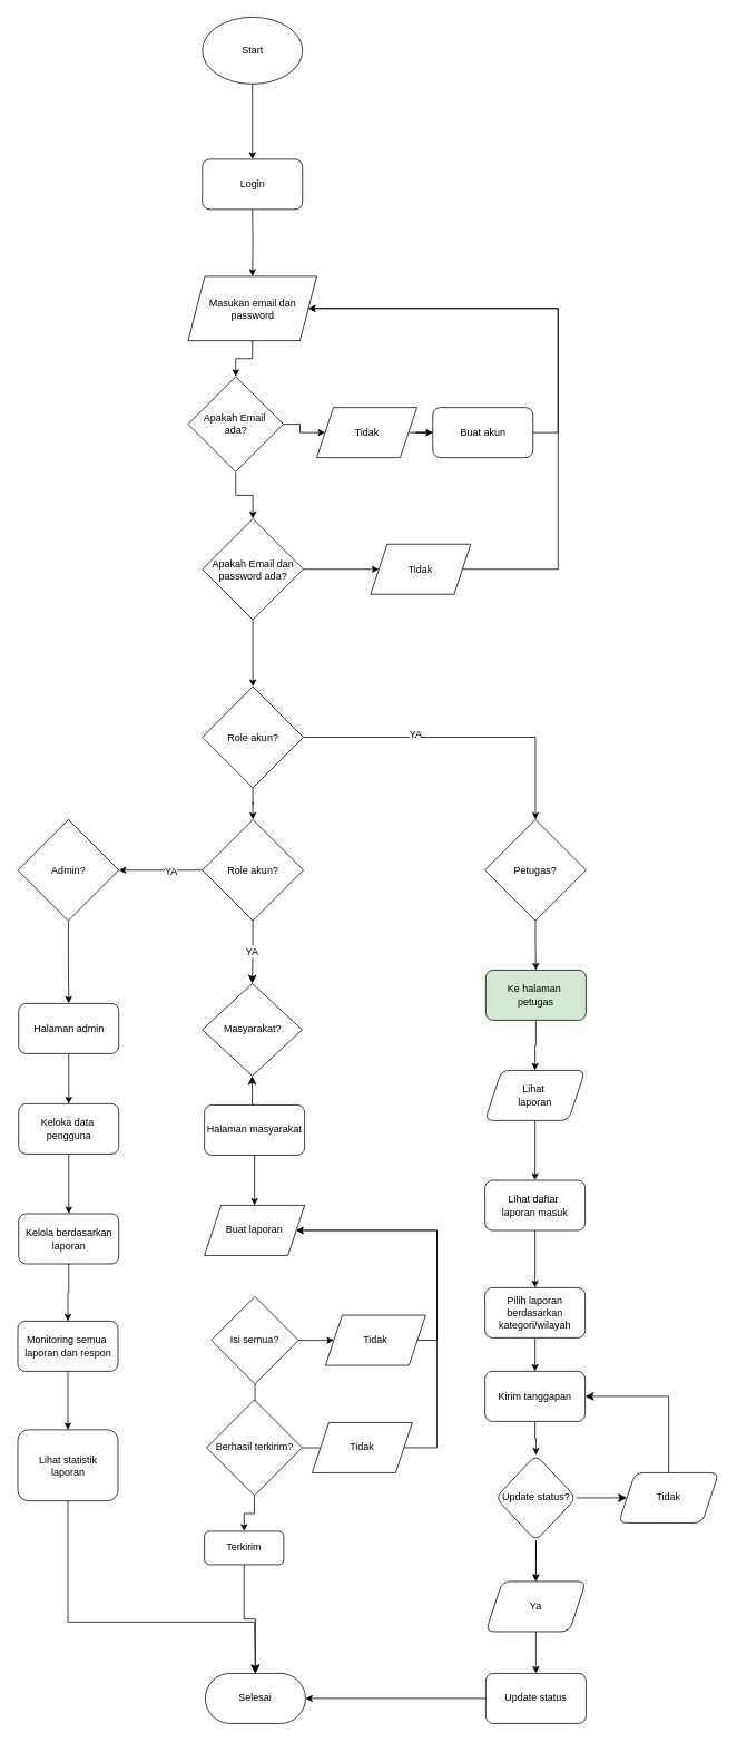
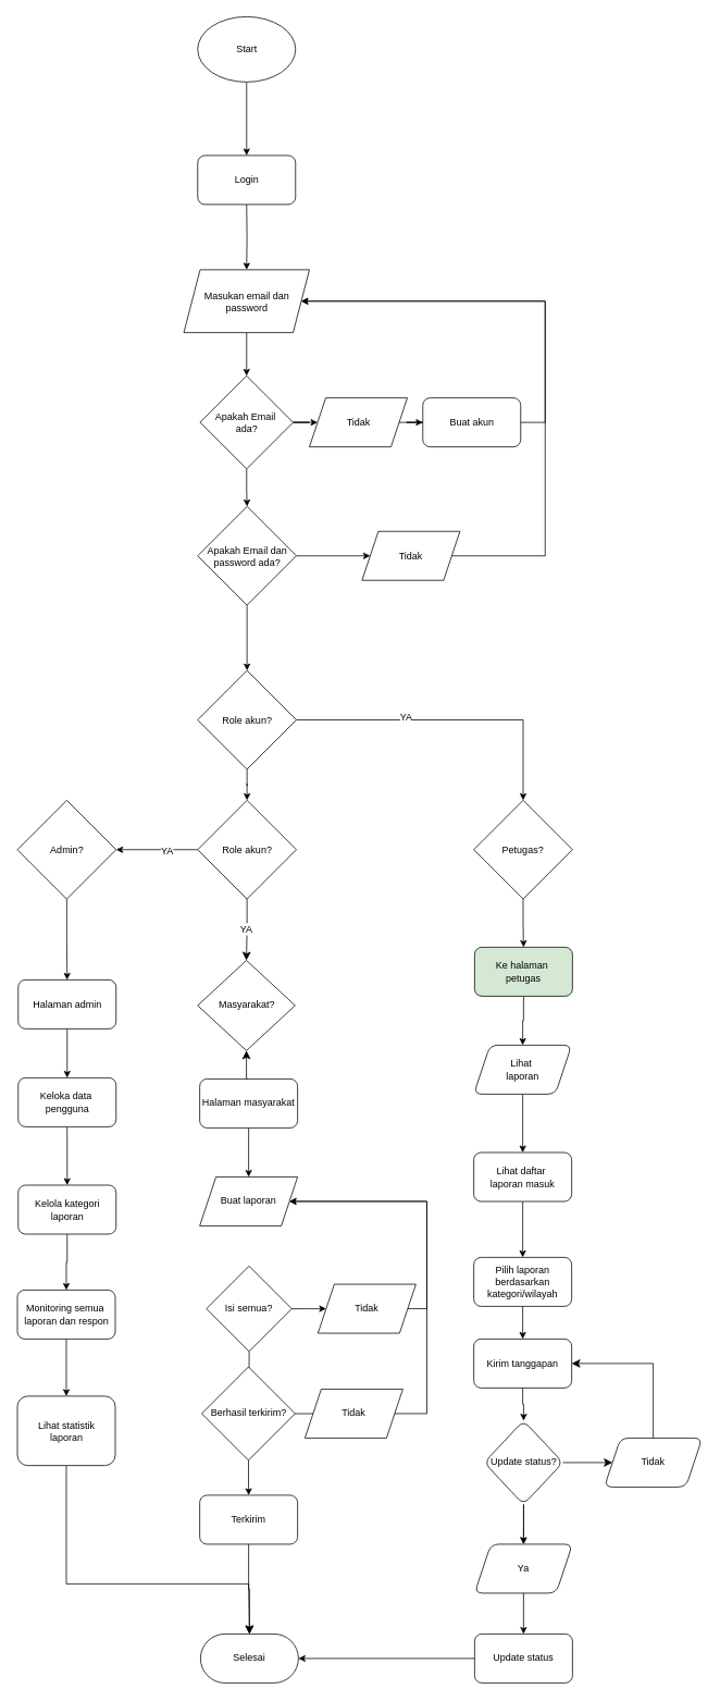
  <mxCell id="0" />
  <mxCell id="1" parent="0" />
  <mxCell id="2" value="" style="edgeStyle=orthogonalEdgeStyle;rounded=0;orthogonalLoop=1;jettySize=auto;html=1;" edge="1" parent="1" source="3"><mxGeometry relative="1" as="geometry"><mxPoint x="301.5" y="190" as="targetPoint" /></mxGeometry></mxCell>
  <mxCell id="3" value="Start" style="ellipse;whiteSpace=wrap;html=1;" vertex="1" parent="1"><mxGeometry x="241.5" y="20" width="120" height="80" as="geometry" /></mxCell>
  <mxCell id="4" value="" style="edgeStyle=orthogonalEdgeStyle;rounded=0;orthogonalLoop=1;jettySize=auto;html=1;" edge="1" parent="1" target="6"><mxGeometry relative="1" as="geometry"><mxPoint x="301.5" y="250" as="sourcePoint" /></mxGeometry></mxCell>
  <mxCell id="5" value="" style="edgeStyle=orthogonalEdgeStyle;rounded=0;orthogonalLoop=1;jettySize=auto;html=1;" edge="1" parent="1" source="6" target="9"><mxGeometry relative="1" as="geometry" /></mxCell>
  <mxCell id="6" value="Masukan email dan password" style="shape=parallelogram;perimeter=parallelogramPerimeter;whiteSpace=wrap;html=1;fixedSize=1;" vertex="1" parent="1"><mxGeometry x="224.5" y="330" width="154" height="77" as="geometry" /></mxCell>
  <mxCell id="7" value="" style="edgeStyle=orthogonalEdgeStyle;rounded=0;orthogonalLoop=1;jettySize=auto;html=1;" edge="1" parent="1" source="9" target="12"><mxGeometry relative="1" as="geometry" /></mxCell>
  <mxCell id="8" value="" style="edgeStyle=orthogonalEdgeStyle;rounded=0;orthogonalLoop=1;jettySize=auto;html=1;" edge="1" parent="1" source="9" target="14"><mxGeometry relative="1" as="geometry" /></mxCell>
- <mxCell id="9" value="Apakah Email&amp;nbsp;&lt;br&gt;ada?" style="rhombus;whiteSpace=wrap;html=1;" vertex="1" parent="1"><mxGeometry x="224.5" y="450" width="114" height="114" as="geometry" /></mxCell>
+ <mxCell id="9" value="Apakah Email&amp;nbsp;&lt;br&gt;ada?" style="rhombus;whiteSpace=wrap;html=1;" vertex="1" parent="1"><mxGeometry x="244.5" y="460" width="114" height="114" as="geometry" /></mxCell>
  <mxCell id="10" value="" style="edgeStyle=orthogonalEdgeStyle;rounded=0;orthogonalLoop=1;jettySize=auto;html=1;" edge="1" parent="1" source="12" target="16"><mxGeometry relative="1" as="geometry" /></mxCell>
  <mxCell id="11" value="" style="edgeStyle=orthogonalEdgeStyle;rounded=0;orthogonalLoop=1;jettySize=auto;html=1;" edge="1" parent="1" source="12" target="20"><mxGeometry relative="1" as="geometry" /></mxCell>
  <mxCell id="12" value="Apakah Email dan&lt;div&gt;password ada?&lt;/div&gt;" style="rhombus;whiteSpace=wrap;html=1;" vertex="1" parent="1"><mxGeometry x="241.5" y="620" width="121" height="121" as="geometry" /></mxCell>
  <mxCell id="13" style="edgeStyle=orthogonalEdgeStyle;rounded=0;orthogonalLoop=1;jettySize=auto;html=1;exitX=1;exitY=0.5;exitDx=0;exitDy=0;" edge="1" parent="1" source="14" target="40"><mxGeometry relative="1" as="geometry" /></mxCell>
  <mxCell id="14" value="Tidak" style="shape=parallelogram;perimeter=parallelogramPerimeter;whiteSpace=wrap;html=1;fixedSize=1;" vertex="1" parent="1"><mxGeometry x="378.5" y="487" width="120" height="60" as="geometry" /></mxCell>
  <mxCell id="15" style="edgeStyle=orthogonalEdgeStyle;rounded=0;orthogonalLoop=1;jettySize=auto;html=1;entryX=1;entryY=0.5;entryDx=0;entryDy=0;" edge="1" parent="1" source="16" target="6"><mxGeometry relative="1" as="geometry"><Array as="points"><mxPoint x="667.5" y="681" /><mxPoint x="667.5" y="369" /></Array></mxGeometry></mxCell>
  <mxCell id="16" value="Tidak" style="shape=parallelogram;perimeter=parallelogramPerimeter;whiteSpace=wrap;html=1;fixedSize=1;" vertex="1" parent="1"><mxGeometry x="443" y="650.5" width="120" height="60" as="geometry" /></mxCell>
  <mxCell id="17" value="" style="edgeStyle=orthogonalEdgeStyle;rounded=0;orthogonalLoop=1;jettySize=auto;html=1;" edge="1" parent="1" source="20" target="23"><mxGeometry relative="1" as="geometry" /></mxCell>
  <mxCell id="18" value="YA" style="edgeLabel;html=1;align=center;verticalAlign=middle;resizable=0;points=[];fontSize=12;" vertex="1" connectable="0" parent="17"><mxGeometry x="-0.286" y="4" relative="1" as="geometry"><mxPoint as="offset" /></mxGeometry></mxCell>
  <mxCell id="19" value="" style="edgeStyle=orthogonalEdgeStyle;rounded=0;orthogonalLoop=1;jettySize=auto;html=1;" edge="1" parent="1" source="20" target="27"><mxGeometry relative="1" as="geometry" /></mxCell>
  <mxCell id="20" value="Role akun?" style="rhombus;whiteSpace=wrap;html=1;" vertex="1" parent="1"><mxGeometry x="241.5" y="821" width="121" height="121" as="geometry" /></mxCell>
  <mxCell id="21" style="edgeStyle=orthogonalEdgeStyle;rounded=0;orthogonalLoop=1;jettySize=auto;html=1;entryX=1;entryY=0.5;entryDx=0;entryDy=0;" edge="1" parent="1" target="6"><mxGeometry relative="1" as="geometry"><mxPoint x="637.5" y="517" as="sourcePoint" /><Array as="points"><mxPoint x="667.5" y="517" /><mxPoint x="667.5" y="369" /></Array></mxGeometry></mxCell>
  <mxCell id="22" value="" style="edgeStyle=orthogonalEdgeStyle;rounded=0;orthogonalLoop=1;jettySize=auto;html=1;" edge="1" parent="1" source="23" target="59"><mxGeometry relative="1" as="geometry" /></mxCell>
  <mxCell id="23" value="Petugas?" style="rhombus;whiteSpace=wrap;html=1;" vertex="1" parent="1"><mxGeometry x="580" y="980" width="121" height="121" as="geometry" /></mxCell>
  <mxCell id="24" value="" style="edgeStyle=orthogonalEdgeStyle;rounded=0;orthogonalLoop=1;jettySize=auto;html=1;" edge="1" parent="1" source="27" target="29"><mxGeometry relative="1" as="geometry" /></mxCell>
  <mxCell id="25" value="YA" style="edgeLabel;html=1;align=center;verticalAlign=middle;resizable=0;points=[];fontSize=12;" vertex="1" connectable="0" parent="24"><mxGeometry x="-0.248" y="2" relative="1" as="geometry"><mxPoint as="offset" /></mxGeometry></mxCell>
  <mxCell id="26" value="YA" style="edgeStyle=orthogonalEdgeStyle;rounded=0;orthogonalLoop=1;jettySize=auto;html=1;exitX=0.5;exitY=1;exitDx=0;exitDy=0;entryX=0.5;entryY=0;entryDx=0;entryDy=0;fontSize=12;startSize=8;endSize=8;" edge="1" parent="1" source="27" target="79"><mxGeometry relative="1" as="geometry" /></mxCell>
  <mxCell id="27" value="Role akun?" style="rhombus;whiteSpace=wrap;html=1;" vertex="1" parent="1"><mxGeometry x="241.5" y="980" width="121" height="121" as="geometry" /></mxCell>
  <mxCell id="28" value="" style="edgeStyle=orthogonalEdgeStyle;rounded=0;orthogonalLoop=1;jettySize=auto;html=1;" edge="1" parent="1" source="29" target="49"><mxGeometry relative="1" as="geometry" /></mxCell>
  <mxCell id="29" value="Admin?" style="rhombus;whiteSpace=wrap;html=1;" vertex="1" parent="1"><mxGeometry x="20.5" y="980" width="121" height="121" as="geometry" /></mxCell>
  <mxCell id="30" value="Buat laporan" style="shape=parallelogram;perimeter=parallelogramPerimeter;whiteSpace=wrap;html=1;fixedSize=1;" vertex="1" parent="1"><mxGeometry x="244" y="1441.41" width="120" height="60" as="geometry" /></mxCell>
  <mxCell id="31" value="" style="edgeStyle=orthogonalEdgeStyle;rounded=0;orthogonalLoop=1;jettySize=auto;html=1;" edge="1" parent="1" source="33" target="36"><mxGeometry relative="1" as="geometry" /></mxCell>
  <mxCell id="32" value="" style="edgeStyle=orthogonalEdgeStyle;rounded=0;orthogonalLoop=1;jettySize=auto;html=1;" edge="1" parent="1" source="33" target="45"><mxGeometry relative="1" as="geometry" /></mxCell>
  <mxCell id="33" value="Isi semua?" style="rhombus;whiteSpace=wrap;html=1;" vertex="1" parent="1"><mxGeometry x="252.25" y="1550.66" width="104.5" height="104.5" as="geometry" /></mxCell>
  <mxCell id="34" value="" style="edgeStyle=orthogonalEdgeStyle;rounded=0;orthogonalLoop=1;jettySize=auto;html=1;" edge="1" parent="1" source="36" target="38"><mxGeometry relative="1" as="geometry" /></mxCell>
  <mxCell id="35" value="" style="edgeStyle=orthogonalEdgeStyle;rounded=0;orthogonalLoop=1;jettySize=auto;html=1;" edge="1" parent="1" source="36" target="47"><mxGeometry relative="1" as="geometry" /></mxCell>
  <mxCell id="36" value="Berhasil terkirim?" style="rhombus;whiteSpace=wrap;html=1;" vertex="1" parent="1"><mxGeometry x="246.5" y="1674.16" width="114.5" height="114.5" as="geometry" /></mxCell>
  <mxCell id="37" style="edgeStyle=orthogonalEdgeStyle;rounded=0;orthogonalLoop=1;jettySize=auto;html=1;entryX=0.5;entryY=0;entryDx=0;entryDy=0;fontSize=12;startSize=8;endSize=8;" edge="1" parent="1" source="38" target="72"><mxGeometry relative="1" as="geometry" /></mxCell>
- <mxCell id="38" value="Terkirim" style="rounded=1;whiteSpace=wrap;html=1;" vertex="1" parent="1"><mxGeometry x="244" y="1831.41" width="95" height="40" as="geometry" /></mxCell>
+ <mxCell id="38" value="Terkirim" style="rounded=1;whiteSpace=wrap;html=1;" vertex="1" parent="1"><mxGeometry x="244" y="1831.41" width="120" height="60" as="geometry" /></mxCell>
  <mxCell id="39" value="Login" style="rounded=1;whiteSpace=wrap;html=1;" vertex="1" parent="1"><mxGeometry x="241.5" y="190" width="120" height="60" as="geometry" /></mxCell>
  <mxCell id="40" value="Buat akun" style="rounded=1;whiteSpace=wrap;html=1;" vertex="1" parent="1"><mxGeometry x="517.5" y="487" width="120" height="60" as="geometry" /></mxCell>
  <mxCell id="41" style="edgeStyle=orthogonalEdgeStyle;rounded=0;orthogonalLoop=1;jettySize=auto;html=1;entryX=0.5;entryY=0;entryDx=0;entryDy=0;" edge="1" parent="1" source="43" target="30"><mxGeometry relative="1" as="geometry" /></mxCell>
  <mxCell id="42" style="edgeStyle=orthogonalEdgeStyle;rounded=0;orthogonalLoop=1;jettySize=auto;html=1;exitX=0.5;exitY=0;exitDx=0;exitDy=0;entryX=0.5;entryY=1;entryDx=0;entryDy=0;fontSize=12;startSize=8;endSize=8;" edge="1" parent="1" source="43" target="79"><mxGeometry relative="1" as="geometry" /></mxCell>
  <mxCell id="43" value="Halaman masyarakat" style="rounded=1;whiteSpace=wrap;html=1;" vertex="1" parent="1"><mxGeometry x="244" y="1321.41" width="120" height="60" as="geometry" /></mxCell>
  <mxCell id="44" style="edgeStyle=orthogonalEdgeStyle;rounded=0;orthogonalLoop=1;jettySize=auto;html=1;entryX=1;entryY=0.5;entryDx=0;entryDy=0;" edge="1" parent="1" source="45" target="30"><mxGeometry relative="1" as="geometry"><Array as="points"><mxPoint x="522.5" y="1602.41" /><mxPoint x="522.5" y="1471.41" /></Array></mxGeometry></mxCell>
  <mxCell id="45" value="Tidak" style="shape=parallelogram;perimeter=parallelogramPerimeter;whiteSpace=wrap;html=1;fixedSize=1;" vertex="1" parent="1"><mxGeometry x="389" y="1572.91" width="120" height="60" as="geometry" /></mxCell>
  <mxCell id="46" style="edgeStyle=orthogonalEdgeStyle;rounded=0;orthogonalLoop=1;jettySize=auto;html=1;entryX=1;entryY=0.5;entryDx=0;entryDy=0;" edge="1" parent="1" source="47" target="30"><mxGeometry relative="1" as="geometry"><Array as="points"><mxPoint x="522.5" y="1731.41" /><mxPoint x="522.5" y="1471.41" /></Array></mxGeometry></mxCell>
  <mxCell id="47" value="Tidak" style="shape=parallelogram;perimeter=parallelogramPerimeter;whiteSpace=wrap;html=1;fixedSize=1;" vertex="1" parent="1"><mxGeometry x="373" y="1701.41" width="120" height="60" as="geometry" /></mxCell>
  <mxCell id="48" value="" style="edgeStyle=orthogonalEdgeStyle;rounded=0;orthogonalLoop=1;jettySize=auto;html=1;" edge="1" parent="1" source="49" target="51"><mxGeometry relative="1" as="geometry" /></mxCell>
  <mxCell id="49" value="Halaman admin" style="rounded=1;whiteSpace=wrap;html=1;" vertex="1" parent="1"><mxGeometry x="21.5" y="1200" width="120" height="60" as="geometry" /></mxCell>
  <mxCell id="50" value="" style="edgeStyle=orthogonalEdgeStyle;rounded=0;orthogonalLoop=1;jettySize=auto;html=1;" edge="1" parent="1" source="51" target="53"><mxGeometry relative="1" as="geometry" /></mxCell>
  <mxCell id="51" value="Keloka data&amp;nbsp;&lt;div&gt;pengguna&lt;/div&gt;" style="rounded=1;whiteSpace=wrap;html=1;" vertex="1" parent="1"><mxGeometry x="21.5" y="1320" width="120" height="60" as="geometry" /></mxCell>
  <mxCell id="52" value="" style="edgeStyle=orthogonalEdgeStyle;rounded=0;orthogonalLoop=1;jettySize=auto;html=1;" edge="1" parent="1" source="53" target="55"><mxGeometry relative="1" as="geometry" /></mxCell>
- <mxCell id="53" value="Kelola berdasarkan&lt;div&gt;laporan&lt;/div&gt;" style="rounded=1;whiteSpace=wrap;html=1;" vertex="1" parent="1"><mxGeometry x="21.5" y="1451.5" width="120" height="60" as="geometry" /></mxCell>
+ <mxCell id="53" value="Kelola kategori&lt;div&gt;laporan&lt;/div&gt;" style="rounded=1;whiteSpace=wrap;html=1;" vertex="1" parent="1"><mxGeometry x="21.5" y="1451.5" width="120" height="60" as="geometry" /></mxCell>
  <mxCell id="54" value="" style="edgeStyle=orthogonalEdgeStyle;rounded=0;orthogonalLoop=1;jettySize=auto;html=1;" edge="1" parent="1" source="55" target="57"><mxGeometry relative="1" as="geometry" /></mxCell>
  <mxCell id="55" value="Monitoring semua&amp;nbsp;&lt;div&gt;laporan dan respon&lt;/div&gt;" style="rounded=1;whiteSpace=wrap;html=1;" vertex="1" parent="1"><mxGeometry x="20.5" y="1580" width="120" height="60" as="geometry" /></mxCell>
  <mxCell id="56" style="edgeStyle=orthogonalEdgeStyle;rounded=0;orthogonalLoop=1;jettySize=auto;html=1;exitX=0.5;exitY=1;exitDx=0;exitDy=0;entryX=0.5;entryY=0;entryDx=0;entryDy=0;fontSize=12;startSize=8;endSize=8;" edge="1" parent="1" source="57" target="72"><mxGeometry relative="1" as="geometry"><Array as="points"><mxPoint x="81" y="1940" /><mxPoint x="304" y="1940" /></Array></mxGeometry></mxCell>
  <mxCell id="57" value="Lihat statistik&lt;div&gt;laporan&lt;/div&gt;" style="rounded=1;whiteSpace=wrap;html=1;" vertex="1" parent="1"><mxGeometry x="20.5" y="1710" width="120" height="85" as="geometry" /></mxCell>
  <mxCell id="58" value="" style="edgeStyle=orthogonalEdgeStyle;rounded=0;orthogonalLoop=1;jettySize=auto;html=1;" edge="1" parent="1" source="59" target="61"><mxGeometry relative="1" as="geometry" /></mxCell>
  <mxCell id="59" value="Ke halaman&amp;nbsp;&lt;div&gt;petugas&lt;/div&gt;" style="rounded=1;whiteSpace=wrap;html=1;fillColor=#d5e8d4;" vertex="1" parent="1"><mxGeometry x="581" y="1160" width="120" height="60" as="geometry" /></mxCell>
  <mxCell id="60" value="" style="edgeStyle=orthogonalEdgeStyle;rounded=0;orthogonalLoop=1;jettySize=auto;html=1;" edge="1" parent="1" source="61" target="63"><mxGeometry relative="1" as="geometry" /></mxCell>
  <mxCell id="61" value="Lihat&amp;nbsp;&lt;div&gt;laporan&lt;/div&gt;" style="shape=parallelogram;perimeter=parallelogramPerimeter;whiteSpace=wrap;html=1;fixedSize=1;rounded=1;" vertex="1" parent="1"><mxGeometry x="580" y="1280" width="120" height="60" as="geometry" /></mxCell>
  <mxCell id="62" value="" style="edgeStyle=orthogonalEdgeStyle;rounded=0;orthogonalLoop=1;jettySize=auto;html=1;" edge="1" parent="1" source="63" target="65"><mxGeometry relative="1" as="geometry" /></mxCell>
  <mxCell id="63" value="Lihat daftar&amp;nbsp;&lt;div&gt;laporan masuk&lt;/div&gt;" style="whiteSpace=wrap;html=1;rounded=1;" vertex="1" parent="1"><mxGeometry x="580" y="1411.5" width="120" height="60" as="geometry" /></mxCell>
  <mxCell id="64" value="" style="edgeStyle=orthogonalEdgeStyle;rounded=0;orthogonalLoop=1;jettySize=auto;html=1;" edge="1" parent="1" source="65" target="67"><mxGeometry relative="1" as="geometry" /></mxCell>
  <mxCell id="65" value="Pilih laporan berdasarkan kategori/wilayah" style="whiteSpace=wrap;html=1;rounded=1;" vertex="1" parent="1"><mxGeometry x="580" y="1540" width="120" height="60" as="geometry" /></mxCell>
  <mxCell id="66" value="" style="edgeStyle=orthogonalEdgeStyle;rounded=0;orthogonalLoop=1;jettySize=auto;html=1;" edge="1" parent="1" source="67" target="76"><mxGeometry relative="1" as="geometry" /></mxCell>
  <mxCell id="67" value="Kirim tanggapan" style="whiteSpace=wrap;html=1;rounded=1;" vertex="1" parent="1"><mxGeometry x="580" y="1640" width="120" height="60" as="geometry" /></mxCell>
  <mxCell id="68" value="" style="edgeStyle=orthogonalEdgeStyle;rounded=0;orthogonalLoop=1;jettySize=auto;html=1;" edge="1" parent="1" source="76" target="78"><mxGeometry relative="1" as="geometry" /></mxCell>
  <mxCell id="69" value="" style="edgeStyle=orthogonalEdgeStyle;rounded=0;orthogonalLoop=1;jettySize=auto;html=1;" edge="1" parent="1" source="78" target="71"><mxGeometry relative="1" as="geometry" /></mxCell>
  <mxCell id="70" value="" style="edgeStyle=orthogonalEdgeStyle;rounded=0;orthogonalLoop=1;jettySize=auto;html=1;" edge="1" parent="1" source="71" target="72"><mxGeometry relative="1" as="geometry" /></mxCell>
  <mxCell id="71" value="Update status" style="whiteSpace=wrap;html=1;rounded=1;" vertex="1" parent="1"><mxGeometry x="581" y="2001.405" width="120" height="60" as="geometry" /></mxCell>
  <mxCell id="72" value="Selesai" style="whiteSpace=wrap;html=1;rounded=1;arcSize=50;" vertex="1" parent="1"><mxGeometry x="245" y="2001.405" width="120" height="60" as="geometry" /></mxCell>
  <mxCell id="73" style="edgeStyle=orthogonalEdgeStyle;rounded=0;orthogonalLoop=1;jettySize=auto;html=1;exitX=0.5;exitY=0;exitDx=0;exitDy=0;entryX=1;entryY=0.5;entryDx=0;entryDy=0;fontSize=12;startSize=8;endSize=8;" edge="1" parent="1" source="74" target="67"><mxGeometry relative="1" as="geometry" /></mxCell>
  <mxCell id="74" value="Tidak" style="shape=parallelogram;perimeter=parallelogramPerimeter;whiteSpace=wrap;html=1;fixedSize=1;rounded=1;" vertex="1" parent="1"><mxGeometry x="740" y="1761.405" width="120" height="60" as="geometry" /></mxCell>
  <mxCell id="75" value="" style="edgeStyle=none;curved=1;rounded=0;orthogonalLoop=1;jettySize=auto;html=1;fontSize=12;startSize=8;endSize=8;" edge="1" parent="1" source="76" target="74"><mxGeometry relative="1" as="geometry" /></mxCell>
  <mxCell id="76" value="Update status?" style="rhombus;whiteSpace=wrap;html=1;rounded=1;" vertex="1" parent="1"><mxGeometry x="592.75" y="1740" width="96.5" height="102.81" as="geometry" /></mxCell>
  <mxCell id="77" value="" style="edgeStyle=orthogonalEdgeStyle;rounded=0;orthogonalLoop=1;jettySize=auto;html=1;" edge="1" parent="1" source="76" target="78"><mxGeometry relative="1" as="geometry"><mxPoint x="689" y="1791.41" as="sourcePoint" /><mxPoint x="861" y="1965.41" as="targetPoint" /></mxGeometry></mxCell>
  <mxCell id="78" value="Ya" style="shape=parallelogram;perimeter=parallelogramPerimeter;whiteSpace=wrap;html=1;fixedSize=1;rounded=1;" vertex="1" parent="1"><mxGeometry x="581" y="1891.405" width="120" height="60" as="geometry" /></mxCell>
  <mxCell id="79" value="Masyarakat?" style="rhombus;whiteSpace=wrap;html=1;" vertex="1" parent="1"><mxGeometry x="241.5" y="1176.16" width="119.5" height="110.5" as="geometry" /></mxCell>
